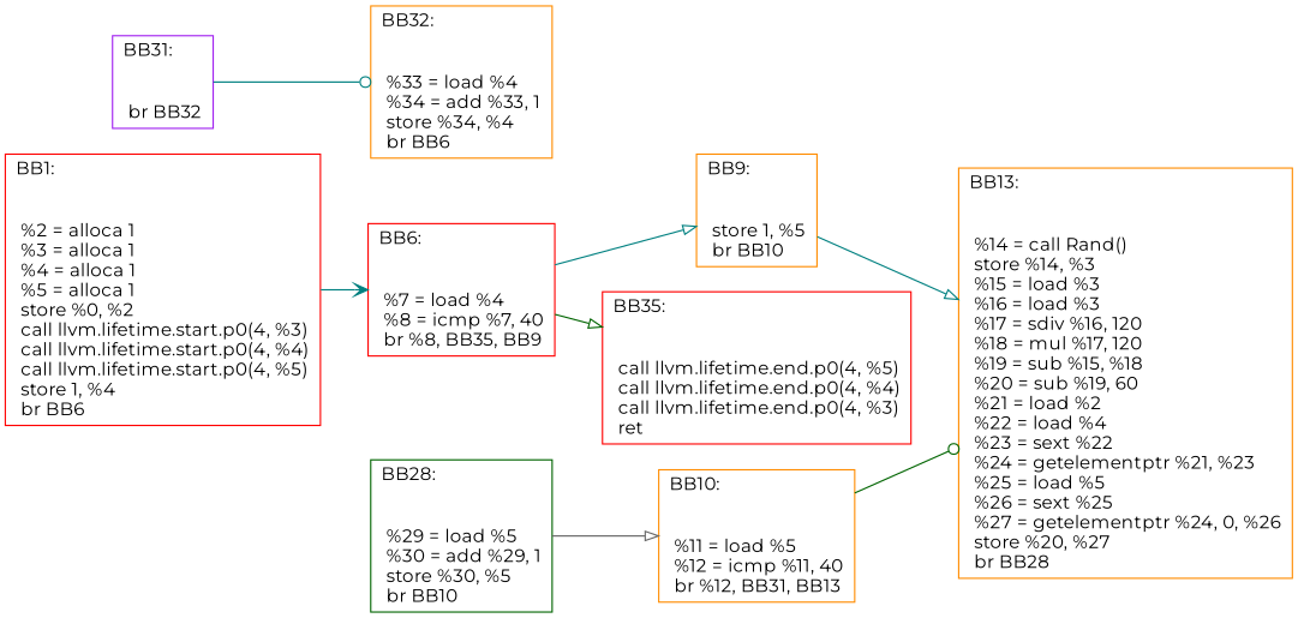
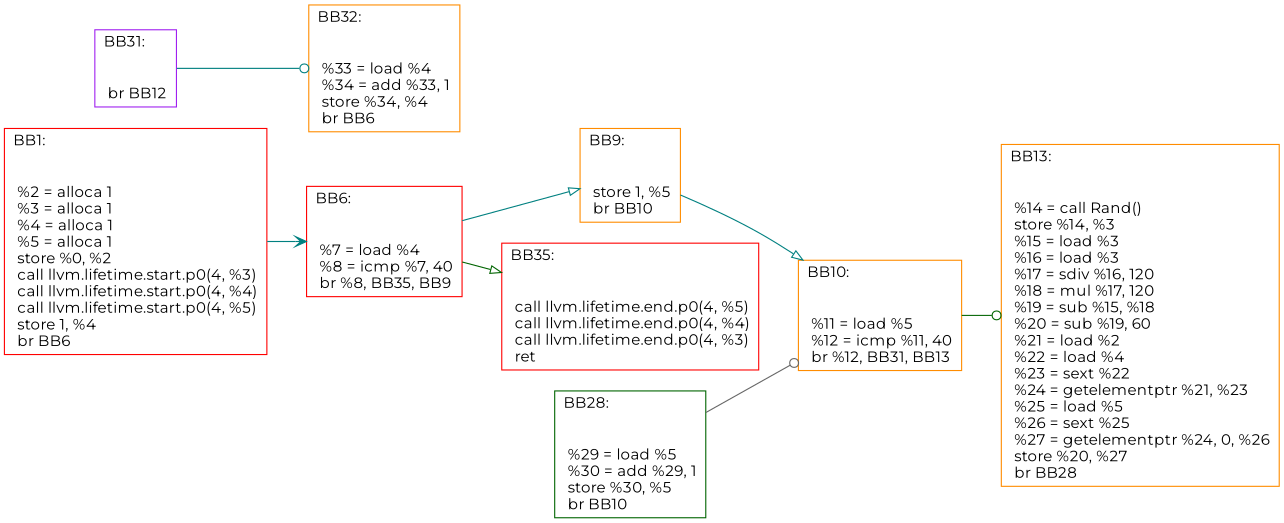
  digraph {
    fontname=Montserrat
    rankdir=LR
    node [color=darkorange fontname=Montserrat shape=record]
    edge [arrowhead=onormal color=teal fontname=Montserrat]
    n1 [color=red label="{BB1:\l\l\n	 %2 = alloca  1\l	 %3 = alloca  1\l	 %4 = alloca  1\l	 %5 = alloca  1\l	 store  %0,  %2\l	 call llvm.lifetime.start.p0(4, %3)\l	 call llvm.lifetime.start.p0(4, %4)\l	 call llvm.lifetime.start.p0(4, %5)\l	 store  1,  %4\l	 br BB6\l	}"]
    n2 [color=red label="{BB6:\l\l\n	 %7 = load  %4\l	 %8 = icmp  %7,  40\l	 br %8, BB35, BB9\l	}"]
    n3 [label="{BB9:\l\l\n	 store  1,  %5\l	 br BB10\l	}"]
    n4 [color=red label="{BB35:\l\l\n	 call llvm.lifetime.end.p0(4, %5)\l	 call llvm.lifetime.end.p0(4, %4)\l	 call llvm.lifetime.end.p0(4, %3)\l	 ret \l	}"]
    n5 [label="{BB10:\l\l\n	 %11 = load  %5\l	 %12 = icmp  %11,  40\l	 br %12, BB31, BB13\l	}"]
    n6 [label="{BB13:\l\l\n	 %14 = call Rand()\l	 store  %14,  %3\l	 %15 = load  %3\l	 %16 = load  %3\l	 %17 = sdiv  %16,  120\l	 %18 = mul  %17,  120\l	 %19 = sub  %15,  %18\l	 %20 = sub  %19,  60\l	 %21 = load  %2\l	 %22 = load  %4\l	 %23 = sext  %22\l	 %24 = getelementptr  %21,  %23\l	 %25 = load  %5\l	 %26 = sext  %25\l	 %27 = getelementptr  %24,  0,  %26\l	 store  %20,  %27\l	 br BB28\l	}"]
-   n7 [color=purple label="{BB31:\l\l\n	 br BB32\l	}"]
+   n7 [color=purple label="{BB31:\l\l\n	 br BB12\l	}"]
    n8 [label="{BB32:\l\l\n	 %33 = load  %4\l	 %34 = add  %33,  1\l	 store  %34,  %4\l	 br BB6\l	}"]
    n9 [color=darkgreen label="{BB28:\l\l\n	 %29 = load  %5\l	 %30 = add  %29,  1\l	 store  %30,  %5\l	 br BB10\l	}"]
    n1 -> n2 [arrowhead=vee]
    n2 -> n3
    n2 -> n4 [color=darkgreen]
-   n3 -> n6
+   n3 -> n5
    n5 -> n6 [arrowhead=odot color=darkgreen]
    n7 -> n8 [arrowhead=odot]
-   n9 -> n5 [color=gray40]
+   n9 -> n5 [arrowhead=odot color=gray40]
  }
